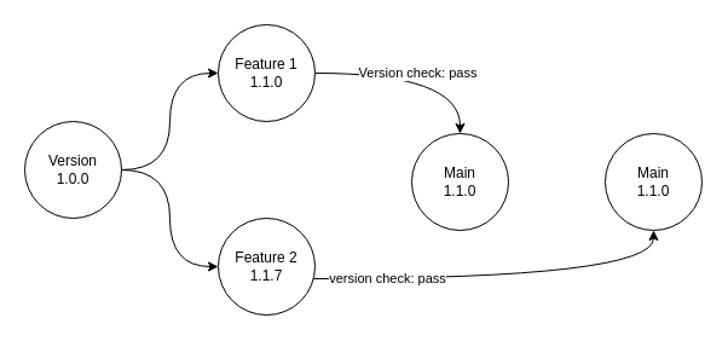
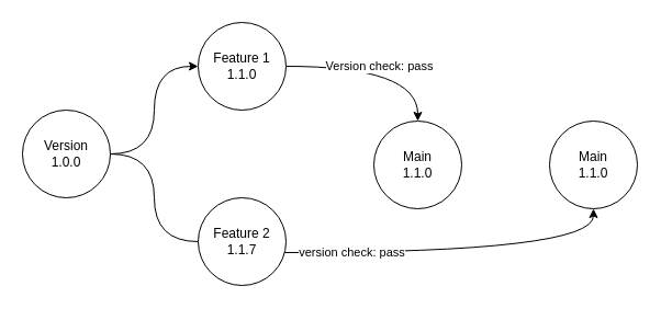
  <mxCell id="0" />
  <mxCell id="1" parent="0" />
  <mxCell id="2" style="edgeStyle=orthogonalEdgeStyle;rounded=0;orthogonalLoop=1;jettySize=auto;html=1;entryX=0;entryY=0.5;entryDx=0;entryDy=0;curved=1;" edge="1" parent="1" source="4" target="6"><mxGeometry relative="1" as="geometry" /></mxCell>
- <mxCell id="3" style="edgeStyle=orthogonalEdgeStyle;rounded=0;orthogonalLoop=1;jettySize=auto;html=1;curved=1;" edge="1" parent="1" source="4" target="8"><mxGeometry relative="1" as="geometry" /></mxCell>
+ <mxCell id="3" style="edgeStyle=orthogonalEdgeStyle;rounded=0;orthogonalLoop=1;jettySize=auto;html=1;curved=1;endArrow=none;" edge="1" parent="1" source="4" target="8"><mxGeometry relative="1" as="geometry" /></mxCell>
  <mxCell id="4" value="Version&lt;br&gt;1.0.0" style="ellipse;whiteSpace=wrap;html=1;aspect=fixed;" vertex="1" parent="1"><mxGeometry x="20" y="100" width="80" height="80" as="geometry" /></mxCell>
  <mxCell id="5" value="Version check: pass" style="edgeStyle=orthogonalEdgeStyle;curved=1;rounded=0;orthogonalLoop=1;jettySize=auto;html=1;entryX=0.5;entryY=0;entryDx=0;entryDy=0;" edge="1" parent="1" source="6" target="9"><mxGeometry relative="1" as="geometry" /></mxCell>
  <mxCell id="6" value="Feature 1&lt;br&gt;1.1.0" style="ellipse;whiteSpace=wrap;html=1;aspect=fixed;" vertex="1" parent="1"><mxGeometry x="180" y="20" width="80" height="80" as="geometry" /></mxCell>
  <mxCell id="7" value="version check: pass" style="edgeStyle=orthogonalEdgeStyle;curved=1;rounded=0;orthogonalLoop=1;jettySize=auto;html=1;entryX=0.5;entryY=1;entryDx=0;entryDy=0;" edge="1" parent="1" source="8" target="10"><mxGeometry x="-0.619" relative="1" as="geometry"><Array as="points"><mxPoint x="540" y="230" /></Array><mxPoint as="offset" /></mxGeometry></mxCell>
  <mxCell id="8" value="Feature 2&lt;br&gt;1.1.7" style="ellipse;whiteSpace=wrap;html=1;aspect=fixed;" vertex="1" parent="1"><mxGeometry x="180" y="180" width="80" height="80" as="geometry" /></mxCell>
  <mxCell id="9" value="Main&lt;br&gt;1.1.0" style="ellipse;whiteSpace=wrap;html=1;aspect=fixed;" vertex="1" parent="1"><mxGeometry x="340" y="110" width="80" height="80" as="geometry" /></mxCell>
  <mxCell id="10" value="Main&lt;br&gt;1.1.0" style="ellipse;whiteSpace=wrap;html=1;aspect=fixed;" vertex="1" parent="1"><mxGeometry x="500" y="110" width="80" height="80" as="geometry" /></mxCell>
